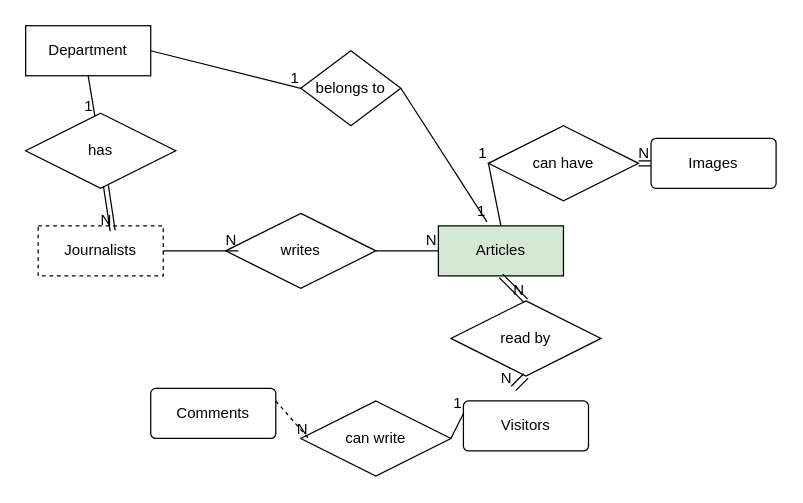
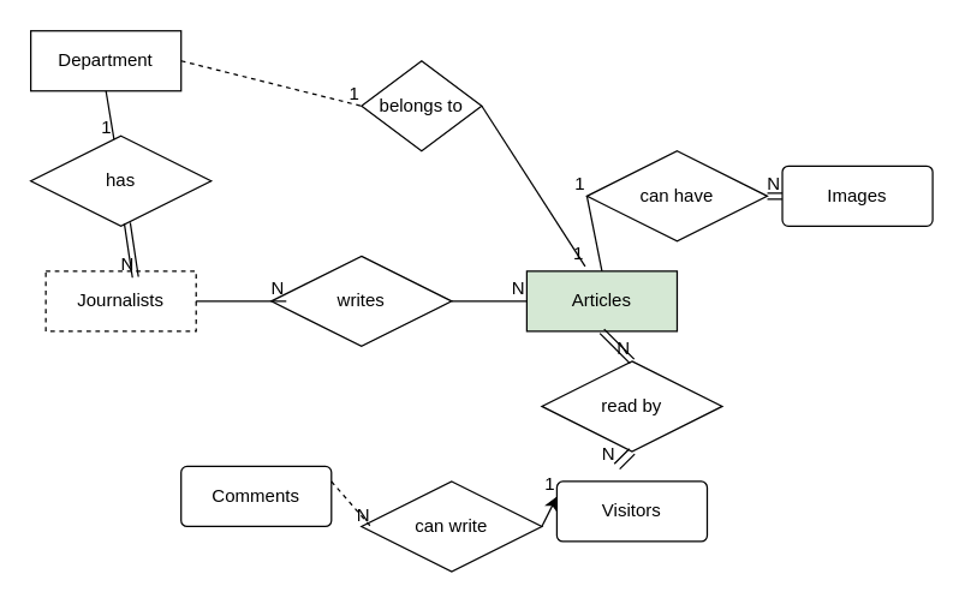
  <mxCell id="0" />
  <mxCell id="1" parent="0" />
  <mxCell id="2" value="Images" style="rounded=1;arcSize=10;whiteSpace=wrap;html=1;align=center;" vertex="1" parent="1"><mxGeometry x="520" y="110" width="100" height="40" as="geometry" /></mxCell>
  <mxCell id="3" value="Articles" style="whiteSpace=wrap;html=1;align=center;fillColor=#d5e8d4;" vertex="1" parent="1"><mxGeometry x="350" y="180" width="100" height="40" as="geometry" /></mxCell>
  <mxCell id="4" value="Journalists" style="whiteSpace=wrap;html=1;align=center;dashed=1;" vertex="1" parent="1"><mxGeometry x="30" y="180" width="100" height="40" as="geometry" /></mxCell>
  <mxCell id="5" value="Department" style="whiteSpace=wrap;html=1;align=center;" vertex="1" parent="1"><mxGeometry x="20" y="20" width="100" height="40" as="geometry" /></mxCell>
  <mxCell id="6" value="belongs to" style="shape=rhombus;perimeter=rhombusPerimeter;whiteSpace=wrap;html=1;align=center;" vertex="1" parent="1"><mxGeometry x="240" y="40" width="80" height="60" as="geometry" /></mxCell>
  <mxCell id="7" value="writes" style="shape=rhombus;perimeter=rhombusPerimeter;whiteSpace=wrap;html=1;align=center;" vertex="1" parent="1"><mxGeometry x="180" y="170" width="120" height="60" as="geometry" /></mxCell>
  <mxCell id="8" value="has" style="shape=rhombus;perimeter=rhombusPerimeter;whiteSpace=wrap;html=1;align=center;" vertex="1" parent="1"><mxGeometry x="20" y="90" width="120" height="60" as="geometry" /></mxCell>
  <mxCell id="9" value="can have" style="shape=rhombus;perimeter=rhombusPerimeter;whiteSpace=wrap;html=1;align=center;" vertex="1" parent="1"><mxGeometry x="390" y="100" width="120" height="60" as="geometry" /></mxCell>
  <mxCell id="10" value="Visitors" style="rounded=1;arcSize=10;whiteSpace=wrap;html=1;align=center;" vertex="1" parent="1"><mxGeometry x="370" y="320" width="100" height="40" as="geometry" /></mxCell>
  <mxCell id="11" value="read by" style="shape=rhombus;perimeter=rhombusPerimeter;whiteSpace=wrap;html=1;align=center;" vertex="1" parent="1"><mxGeometry x="360" y="240" width="120" height="60" as="geometry" /></mxCell>
  <mxCell id="12" value="Comments" style="rounded=1;arcSize=10;whiteSpace=wrap;html=1;align=center;" vertex="1" parent="1"><mxGeometry x="120" y="310" width="100" height="40" as="geometry" /></mxCell>
  <mxCell id="13" value="can write" style="shape=rhombus;perimeter=rhombusPerimeter;whiteSpace=wrap;html=1;align=center;" vertex="1" parent="1"><mxGeometry x="240" y="320" width="120" height="60" as="geometry" /></mxCell>
  <mxCell id="14" value="" style="endArrow=none;html=1;rounded=0;exitX=0.5;exitY=1;exitDx=0;exitDy=0;" edge="1" parent="1" source="5" target="8"><mxGeometry relative="1" as="geometry"><mxPoint x="220" y="190" as="sourcePoint" /><mxPoint x="380" y="190" as="targetPoint" /></mxGeometry></mxCell>
  <mxCell id="15" value="1" style="resizable=0;html=1;whiteSpace=wrap;align=right;verticalAlign=bottom;" connectable="0" vertex="1" parent="14"><mxGeometry x="1" relative="1" as="geometry" /></mxCell>
  <mxCell id="16" value="" style="shape=link;html=1;rounded=0;entryX=0.596;entryY=0.1;entryDx=0;entryDy=0;entryPerimeter=0;" edge="1" parent="1" source="8" target="4"><mxGeometry relative="1" as="geometry"><mxPoint x="220" y="190" as="sourcePoint" /><mxPoint x="380" y="190" as="targetPoint" /></mxGeometry></mxCell>
  <mxCell id="17" value="N" style="resizable=0;html=1;whiteSpace=wrap;align=right;verticalAlign=bottom;" connectable="0" vertex="1" parent="16"><mxGeometry x="1" relative="1" as="geometry" /></mxCell>
  <mxCell id="18" value="" style="endArrow=none;html=1;rounded=0;exitX=1;exitY=0.5;exitDx=0;exitDy=0;" edge="1" parent="1" source="4"><mxGeometry relative="1" as="geometry"><mxPoint x="220" y="190" as="sourcePoint" /><mxPoint x="190" y="200" as="targetPoint" /></mxGeometry></mxCell>
  <mxCell id="19" value="N" style="resizable=0;html=1;whiteSpace=wrap;align=right;verticalAlign=bottom;" connectable="0" vertex="1" parent="18"><mxGeometry x="1" relative="1" as="geometry" /></mxCell>
  <mxCell id="20" value="" style="endArrow=none;html=1;rounded=0;exitX=1;exitY=0.5;exitDx=0;exitDy=0;entryX=0.388;entryY=-0.08;entryDx=0;entryDy=0;entryPerimeter=0;" edge="1" parent="1" source="6" target="3"><mxGeometry relative="1" as="geometry"><mxPoint x="220" y="190" as="sourcePoint" /><mxPoint x="380" y="190" as="targetPoint" /></mxGeometry></mxCell>
  <mxCell id="21" value="1" style="resizable=0;html=1;whiteSpace=wrap;align=right;verticalAlign=bottom;" connectable="0" vertex="1" parent="20"><mxGeometry x="1" relative="1" as="geometry" /></mxCell>
  <mxCell id="22" value="" style="endArrow=none;html=1;rounded=0;exitX=1;exitY=0.5;exitDx=0;exitDy=0;entryX=0;entryY=0.5;entryDx=0;entryDy=0;" edge="1" parent="1" source="7" target="3"><mxGeometry relative="1" as="geometry"><mxPoint x="220" y="190" as="sourcePoint" /><mxPoint x="380" y="190" as="targetPoint" /></mxGeometry></mxCell>
  <mxCell id="23" value="N" style="resizable=0;html=1;whiteSpace=wrap;align=right;verticalAlign=bottom;" connectable="0" vertex="1" parent="22"><mxGeometry x="1" relative="1" as="geometry" /></mxCell>
- <mxCell id="24" value="" style="endArrow=none;html=1;rounded=0;exitX=1;exitY=0.5;exitDx=0;exitDy=0;entryX=0;entryY=0.5;entryDx=0;entryDy=0;" edge="1" parent="1" source="5" target="6"><mxGeometry relative="1" as="geometry"><mxPoint x="220" y="190" as="sourcePoint" /><mxPoint x="380" y="190" as="targetPoint" /></mxGeometry></mxCell>
+ <mxCell id="24" value="" style="endArrow=none;html=1;rounded=0;exitX=1;exitY=0.5;exitDx=0;exitDy=0;entryX=0;entryY=0.5;entryDx=0;entryDy=0;dashed=1;" edge="1" parent="1" source="5" target="6"><mxGeometry relative="1" as="geometry"><mxPoint x="220" y="190" as="sourcePoint" /><mxPoint x="380" y="190" as="targetPoint" /></mxGeometry></mxCell>
  <mxCell id="25" value="1" style="resizable=0;html=1;whiteSpace=wrap;align=right;verticalAlign=bottom;" connectable="0" vertex="1" parent="24"><mxGeometry x="1" relative="1" as="geometry" /></mxCell>
  <mxCell id="26" value="" style="endArrow=none;html=1;rounded=0;entryX=0;entryY=0.5;entryDx=0;entryDy=0;exitX=0.5;exitY=0;exitDx=0;exitDy=0;" edge="1" parent="1" source="3" target="9"><mxGeometry relative="1" as="geometry"><mxPoint x="220" y="190" as="sourcePoint" /><mxPoint x="380" y="190" as="targetPoint" /></mxGeometry></mxCell>
  <mxCell id="27" value="1" style="resizable=0;html=1;whiteSpace=wrap;align=right;verticalAlign=bottom;" connectable="0" vertex="1" parent="26"><mxGeometry x="1" relative="1" as="geometry" /></mxCell>
  <mxCell id="28" value="" style="shape=link;html=1;rounded=0;entryX=0;entryY=0.5;entryDx=0;entryDy=0;" edge="1" parent="1" target="2"><mxGeometry relative="1" as="geometry"><mxPoint x="510" y="130" as="sourcePoint" /><mxPoint x="380" y="190" as="targetPoint" /></mxGeometry></mxCell>
  <mxCell id="29" value="N" style="resizable=0;html=1;whiteSpace=wrap;align=right;verticalAlign=bottom;" connectable="0" vertex="1" parent="28"><mxGeometry x="1" relative="1" as="geometry" /></mxCell>
  <mxCell id="30" value="" style="shape=link;html=1;rounded=0;entryX=0.5;entryY=0;entryDx=0;entryDy=0;exitX=0.5;exitY=1;exitDx=0;exitDy=0;" edge="1" parent="1" source="3" target="11"><mxGeometry relative="1" as="geometry"><mxPoint x="220" y="190" as="sourcePoint" /><mxPoint x="380" y="190" as="targetPoint" /></mxGeometry></mxCell>
  <mxCell id="31" value="N" style="resizable=0;html=1;whiteSpace=wrap;align=right;verticalAlign=bottom;" connectable="0" vertex="1" parent="30"><mxGeometry x="1" relative="1" as="geometry" /></mxCell>
  <mxCell id="32" value="" style="shape=link;html=1;rounded=0;exitX=0.5;exitY=1;exitDx=0;exitDy=0;width=-5;" edge="1" parent="1" source="11"><mxGeometry relative="1" as="geometry"><mxPoint x="220" y="190" as="sourcePoint" /><mxPoint x="410" y="310" as="targetPoint" /></mxGeometry></mxCell>
  <mxCell id="33" value="N" style="resizable=0;html=1;whiteSpace=wrap;align=right;verticalAlign=bottom;" connectable="0" vertex="1" parent="32"><mxGeometry x="1" relative="1" as="geometry" /></mxCell>
- <mxCell id="34" value="" style="endArrow=none;html=1;rounded=0;exitX=1;exitY=0.5;exitDx=0;exitDy=0;entryX=0;entryY=0.25;entryDx=0;entryDy=0;" edge="1" parent="1" source="13" target="10"><mxGeometry relative="1" as="geometry"><mxPoint x="220" y="190" as="sourcePoint" /><mxPoint x="380" y="190" as="targetPoint" /></mxGeometry></mxCell>
+ <mxCell id="34" value="" style="endArrow=classic;html=1;rounded=0;exitX=1;exitY=0.5;exitDx=0;exitDy=0;entryX=0;entryY=0.25;entryDx=0;entryDy=0;" edge="1" parent="1" source="13" target="10"><mxGeometry relative="1" as="geometry"><mxPoint x="220" y="190" as="sourcePoint" /><mxPoint x="380" y="190" as="targetPoint" /></mxGeometry></mxCell>
  <mxCell id="35" value="1" style="resizable=0;html=1;whiteSpace=wrap;align=right;verticalAlign=bottom;" connectable="0" vertex="1" parent="34"><mxGeometry x="1" relative="1" as="geometry" /></mxCell>
  <mxCell id="36" value="" style="endArrow=none;html=1;rounded=0;exitX=1;exitY=0.25;exitDx=0;exitDy=0;entryX=0.06;entryY=0.52;entryDx=0;entryDy=0;entryPerimeter=0;dashed=1;" edge="1" parent="1" source="12" target="13"><mxGeometry relative="1" as="geometry"><mxPoint x="220" y="190" as="sourcePoint" /><mxPoint x="380" y="190" as="targetPoint" /></mxGeometry></mxCell>
  <mxCell id="37" value="N" style="resizable=0;html=1;whiteSpace=wrap;align=right;verticalAlign=bottom;" connectable="0" vertex="1" parent="36"><mxGeometry x="1" relative="1" as="geometry" /></mxCell>
